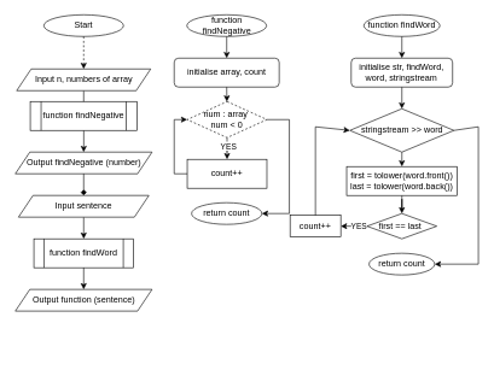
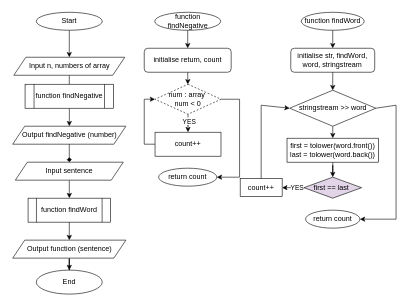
  <mxCell id="0" />
  <mxCell id="1" parent="0" />
  <mxCell id="2" value="Start" style="ellipse;whiteSpace=wrap;html=1;" vertex="1" parent="1"><mxGeometry x="60" y="20" width="110" height="30" as="geometry" /></mxCell>
+ <mxCell id="3" value="End" style="ellipse;whiteSpace=wrap;html=1;" vertex="1" parent="1"><mxGeometry x="60" y="450" width="110" height="40" as="geometry" /></mxCell>
  <mxCell id="4" value="" style="edgeStyle=orthogonalEdgeStyle;rounded=0;orthogonalLoop=1;jettySize=auto;html=1;" edge="1" parent="1" source="5" target="16"><mxGeometry relative="1" as="geometry" /></mxCell>
  <mxCell id="5" value="Input n, numbers of array" style="shape=parallelogram;perimeter=parallelogramPerimeter;whiteSpace=wrap;html=1;fixedSize=1;" vertex="1" parent="1"><mxGeometry x="22.5" y="95" width="185" height="30" as="geometry" /></mxCell>
  <mxCell id="6" value="function findWord" style="shape=process;whiteSpace=wrap;html=1;backgroundOutline=1;" vertex="1" parent="1"><mxGeometry x="46.25" y="330" width="137.5" height="40" as="geometry" /></mxCell>
- <mxCell id="7" value="" style="endArrow=classic;html=1;rounded=0;exitX=0.5;exitY=1;exitDx=0;exitDy=0;entryX=0.5;entryY=0;entryDx=0;entryDy=0;dashed=1;" edge="1" parent="1" source="2" target="5"><mxGeometry width="50" height="50" relative="1" as="geometry"><mxPoint x="220" y="140" as="sourcePoint" /><mxPoint x="270" y="90" as="targetPoint" /></mxGeometry></mxCell>
+ <mxCell id="7" value="" style="endArrow=classic;html=1;rounded=0;exitX=0.5;exitY=1;exitDx=0;exitDy=0;entryX=0.5;entryY=0;entryDx=0;entryDy=0;" edge="1" parent="1" source="2" target="5"><mxGeometry width="50" height="50" relative="1" as="geometry"><mxPoint x="220" y="140" as="sourcePoint" /><mxPoint x="270" y="90" as="targetPoint" /></mxGeometry></mxCell>
  <mxCell id="8" value="function findNegative" style="ellipse;whiteSpace=wrap;html=1;" vertex="1" parent="1"><mxGeometry x="257.5" y="20" width="110" height="30" as="geometry" /></mxCell>
- <mxCell id="9" value="initialise array, count" style="rounded=1;whiteSpace=wrap;html=1;" vertex="1" parent="1"><mxGeometry x="240" y="80" width="145" height="40" as="geometry" /></mxCell>
+ <mxCell id="9" value="initialise return, count" style="rounded=1;whiteSpace=wrap;html=1;" vertex="1" parent="1"><mxGeometry x="240" y="80" width="145" height="40" as="geometry" /></mxCell>
  <mxCell id="10" value="return count" style="ellipse;whiteSpace=wrap;html=1;" vertex="1" parent="1"><mxGeometry x="264" y="280" width="97" height="30" as="geometry" /></mxCell>
  <mxCell id="11" value="function findWord" style="ellipse;whiteSpace=wrap;html=1;" vertex="1" parent="1"><mxGeometry x="501.87" y="20" width="105" height="30" as="geometry" /></mxCell>
  <mxCell id="12" value="initialise str, findWord, word, stringstream" style="rounded=1;whiteSpace=wrap;html=1;" vertex="1" parent="1"><mxGeometry x="484.37" y="80" width="140" height="40" as="geometry" /></mxCell>
  <mxCell id="13" value="return count" style="ellipse;whiteSpace=wrap;html=1;" vertex="1" parent="1"><mxGeometry x="509.06" y="350" width="90.62" height="30" as="geometry" /></mxCell>
  <mxCell id="14" value="" style="endArrow=classic;html=1;rounded=0;exitX=0.5;exitY=1;exitDx=0;exitDy=0;" edge="1" parent="1" source="11"><mxGeometry width="50" height="50" relative="1" as="geometry"><mxPoint x="504.37" y="310" as="sourcePoint" /><mxPoint x="554.37" y="80" as="targetPoint" /></mxGeometry></mxCell>
  <mxCell id="15" value="" style="edgeStyle=orthogonalEdgeStyle;rounded=0;orthogonalLoop=1;jettySize=auto;html=1;" edge="1" parent="1" source="16" target="27"><mxGeometry relative="1" as="geometry" /></mxCell>
  <mxCell id="16" value="function findNegative" style="shape=process;whiteSpace=wrap;html=1;backgroundOutline=1;" vertex="1" parent="1"><mxGeometry x="41.25" y="140" width="147.5" height="40" as="geometry" /></mxCell>
  <mxCell id="17" value="" style="endArrow=classic;html=1;rounded=0;exitX=0.5;exitY=1;exitDx=0;exitDy=0;entryX=0.5;entryY=0;entryDx=0;entryDy=0;" edge="1" parent="1" source="8" target="9"><mxGeometry width="50" height="50" relative="1" as="geometry"><mxPoint x="255" y="80" as="sourcePoint" /><mxPoint x="305" y="30" as="targetPoint" /></mxGeometry></mxCell>
  <mxCell id="18" value="" style="edgeStyle=orthogonalEdgeStyle;rounded=0;orthogonalLoop=1;jettySize=auto;html=1;" edge="1" parent="1" source="20" target="21"><mxGeometry relative="1" as="geometry" /></mxCell>
  <mxCell id="19" value="YES" style="edgeLabel;html=1;align=center;verticalAlign=middle;resizable=0;points=[];" vertex="1" connectable="0" parent="18"><mxGeometry x="0.222" y="1" relative="1" as="geometry"><mxPoint as="offset" /></mxGeometry></mxCell>
  <mxCell id="20" value="num : array&amp;nbsp;&lt;div&gt;num &amp;lt; 0&lt;/div&gt;" style="rhombus;whiteSpace=wrap;html=1;dashed=1;" vertex="1" parent="1"><mxGeometry x="258" y="140" width="110" height="50" as="geometry" /></mxCell>
  <mxCell id="21" value="count++" style="rounded=0;whiteSpace=wrap;html=1;" vertex="1" parent="1"><mxGeometry x="258" y="220" width="110" height="40" as="geometry" /></mxCell>
  <mxCell id="22" value="" style="endArrow=classic;html=1;rounded=0;exitX=1;exitY=0.5;exitDx=0;exitDy=0;entryX=1;entryY=0.5;entryDx=0;entryDy=0;" edge="1" parent="1" source="20" target="10"><mxGeometry width="50" height="50" relative="1" as="geometry"><mxPoint x="209" y="250" as="sourcePoint" /><mxPoint x="259" y="200" as="targetPoint" /><Array as="points"><mxPoint x="399" y="165" /><mxPoint x="399" y="295" /></Array></mxGeometry></mxCell>
  <mxCell id="23" value="" style="edgeStyle=orthogonalEdgeStyle;rounded=0;orthogonalLoop=1;jettySize=auto;html=1;" edge="1" parent="1" source="24" target="26"><mxGeometry relative="1" as="geometry" /></mxCell>
  <mxCell id="24" value="stringstream &amp;gt;&amp;gt; word" style="rhombus;whiteSpace=wrap;html=1;" vertex="1" parent="1"><mxGeometry x="482.5" y="150" width="143.75" height="60" as="geometry" /></mxCell>
  <mxCell id="25" value="" style="edgeStyle=orthogonalEdgeStyle;rounded=0;orthogonalLoop=1;jettySize=auto;html=1;" edge="1" parent="1" source="26" target="39"><mxGeometry relative="1" as="geometry" /></mxCell>
  <mxCell id="26" value="first = tolower(word.front())&lt;div&gt;last = tolower(word.back())&lt;/div&gt;" style="rounded=0;whiteSpace=wrap;html=1;" vertex="1" parent="1"><mxGeometry x="478.12" y="230" width="152.5" height="40" as="geometry" /></mxCell>
  <mxCell id="27" value="Output findNegative (number)" style="shape=parallelogram;perimeter=parallelogramPerimeter;whiteSpace=wrap;html=1;fixedSize=1;" vertex="1" parent="1"><mxGeometry x="20.63" y="210" width="188.75" height="30" as="geometry" /></mxCell>
  <mxCell id="28" value="" style="edgeStyle=orthogonalEdgeStyle;rounded=0;orthogonalLoop=1;jettySize=auto;html=1;" edge="1" parent="1" source="29" target="6"><mxGeometry relative="1" as="geometry" /></mxCell>
  <mxCell id="29" value="Input sentence" style="shape=parallelogram;perimeter=parallelogramPerimeter;whiteSpace=wrap;html=1;fixedSize=1;" vertex="1" parent="1"><mxGeometry x="25" y="270" width="180" height="30" as="geometry" /></mxCell>
  <mxCell id="30" value="" style="endArrow=diamond;html=1;rounded=0;exitX=0.5;exitY=1;exitDx=0;exitDy=0;entryX=0.5;entryY=0;entryDx=0;entryDy=0;" edge="1" parent="1" source="27" target="29"><mxGeometry width="50" height="50" relative="1" as="geometry"><mxPoint x="250" y="260" as="sourcePoint" /><mxPoint x="300" y="210" as="targetPoint" /></mxGeometry></mxCell>
+ <mxCell id="31" value="" style="edgeStyle=orthogonalEdgeStyle;rounded=0;orthogonalLoop=1;jettySize=auto;html=1;" edge="1" parent="1" source="32" target="3"><mxGeometry relative="1" as="geometry" /></mxCell>
  <mxCell id="32" value="Output function (sentence)" style="shape=parallelogram;perimeter=parallelogramPerimeter;whiteSpace=wrap;html=1;fixedSize=1;" vertex="1" parent="1"><mxGeometry x="20.63" y="400" width="188.75" height="30" as="geometry" /></mxCell>
  <mxCell id="33" value="" style="endArrow=classic;html=1;rounded=0;exitX=0.5;exitY=1;exitDx=0;exitDy=0;" edge="1" parent="1" source="6" target="32"><mxGeometry width="50" height="50" relative="1" as="geometry"><mxPoint x="250" y="490" as="sourcePoint" /><mxPoint x="300" y="440" as="targetPoint" /></mxGeometry></mxCell>
  <mxCell id="34" value="" style="endArrow=classic;html=1;rounded=0;exitX=0;exitY=0.5;exitDx=0;exitDy=0;entryX=0;entryY=0.5;entryDx=0;entryDy=0;" edge="1" parent="1" source="21" target="20"><mxGeometry width="50" height="50" relative="1" as="geometry"><mxPoint x="450" y="220" as="sourcePoint" /><mxPoint x="500" y="170" as="targetPoint" /><Array as="points"><mxPoint x="240" y="240" /><mxPoint x="240" y="165" /></Array></mxGeometry></mxCell>
  <mxCell id="35" value="" style="endArrow=classic;html=1;rounded=0;exitX=0.5;exitY=1;exitDx=0;exitDy=0;" edge="1" parent="1" source="9" target="20"><mxGeometry width="50" height="50" relative="1" as="geometry"><mxPoint x="448.5" y="230" as="sourcePoint" /><mxPoint x="498.5" y="180" as="targetPoint" /></mxGeometry></mxCell>
  <mxCell id="36" value="" style="endArrow=classic;html=1;rounded=0;exitX=0.5;exitY=1;exitDx=0;exitDy=0;entryX=0.5;entryY=0;entryDx=0;entryDy=0;" edge="1" parent="1" source="12" target="24"><mxGeometry width="50" height="50" relative="1" as="geometry"><mxPoint x="474.37" y="230" as="sourcePoint" /><mxPoint x="524.37" y="180" as="targetPoint" /></mxGeometry></mxCell>
  <mxCell id="37" value="" style="edgeStyle=orthogonalEdgeStyle;rounded=0;orthogonalLoop=1;jettySize=auto;html=1;" edge="1" parent="1" source="39" target="40"><mxGeometry relative="1" as="geometry" /></mxCell>
  <mxCell id="38" value="YES" style="edgeLabel;html=1;align=center;verticalAlign=middle;resizable=0;points=[];" vertex="1" connectable="0" parent="37"><mxGeometry x="-0.439" relative="1" as="geometry"><mxPoint as="offset" /></mxGeometry></mxCell>
- <mxCell id="39" value="first == last&amp;nbsp;" style="rhombus;whiteSpace=wrap;html=1;" vertex="1" parent="1"><mxGeometry x="506.24" y="295" width="96.26" height="35" as="geometry" /></mxCell>
+ <mxCell id="39" value="first == last&amp;nbsp;" style="rhombus;whiteSpace=wrap;html=1;fillColor=#e1d5e7;" vertex="1" parent="1"><mxGeometry x="506.24" y="295" width="96.26" height="35" as="geometry" /></mxCell>
  <mxCell id="40" value="count++" style="rounded=0;whiteSpace=wrap;html=1;" vertex="1" parent="1"><mxGeometry x="400" y="297.5" width="70" height="30" as="geometry" /></mxCell>
  <mxCell id="41" value="" style="endArrow=classic;html=1;rounded=0;exitX=0.5;exitY=0;exitDx=0;exitDy=0;entryX=0;entryY=0.5;entryDx=0;entryDy=0;" edge="1" parent="1" source="40" target="24"><mxGeometry width="50" height="50" relative="1" as="geometry"><mxPoint x="520" y="230" as="sourcePoint" /><mxPoint x="570" y="180" as="targetPoint" /><Array as="points"><mxPoint x="435" y="175" /></Array></mxGeometry></mxCell>
  <mxCell id="42" value="" style="endArrow=classic;html=1;rounded=0;exitX=1;exitY=0.5;exitDx=0;exitDy=0;entryX=1;entryY=0.5;entryDx=0;entryDy=0;" edge="1" parent="1" source="24" target="13"><mxGeometry width="50" height="50" relative="1" as="geometry"><mxPoint x="520" y="300" as="sourcePoint" /><mxPoint x="570" y="250" as="targetPoint" /><Array as="points"><mxPoint x="660" y="175" /><mxPoint x="660" y="365" /></Array></mxGeometry></mxCell>
